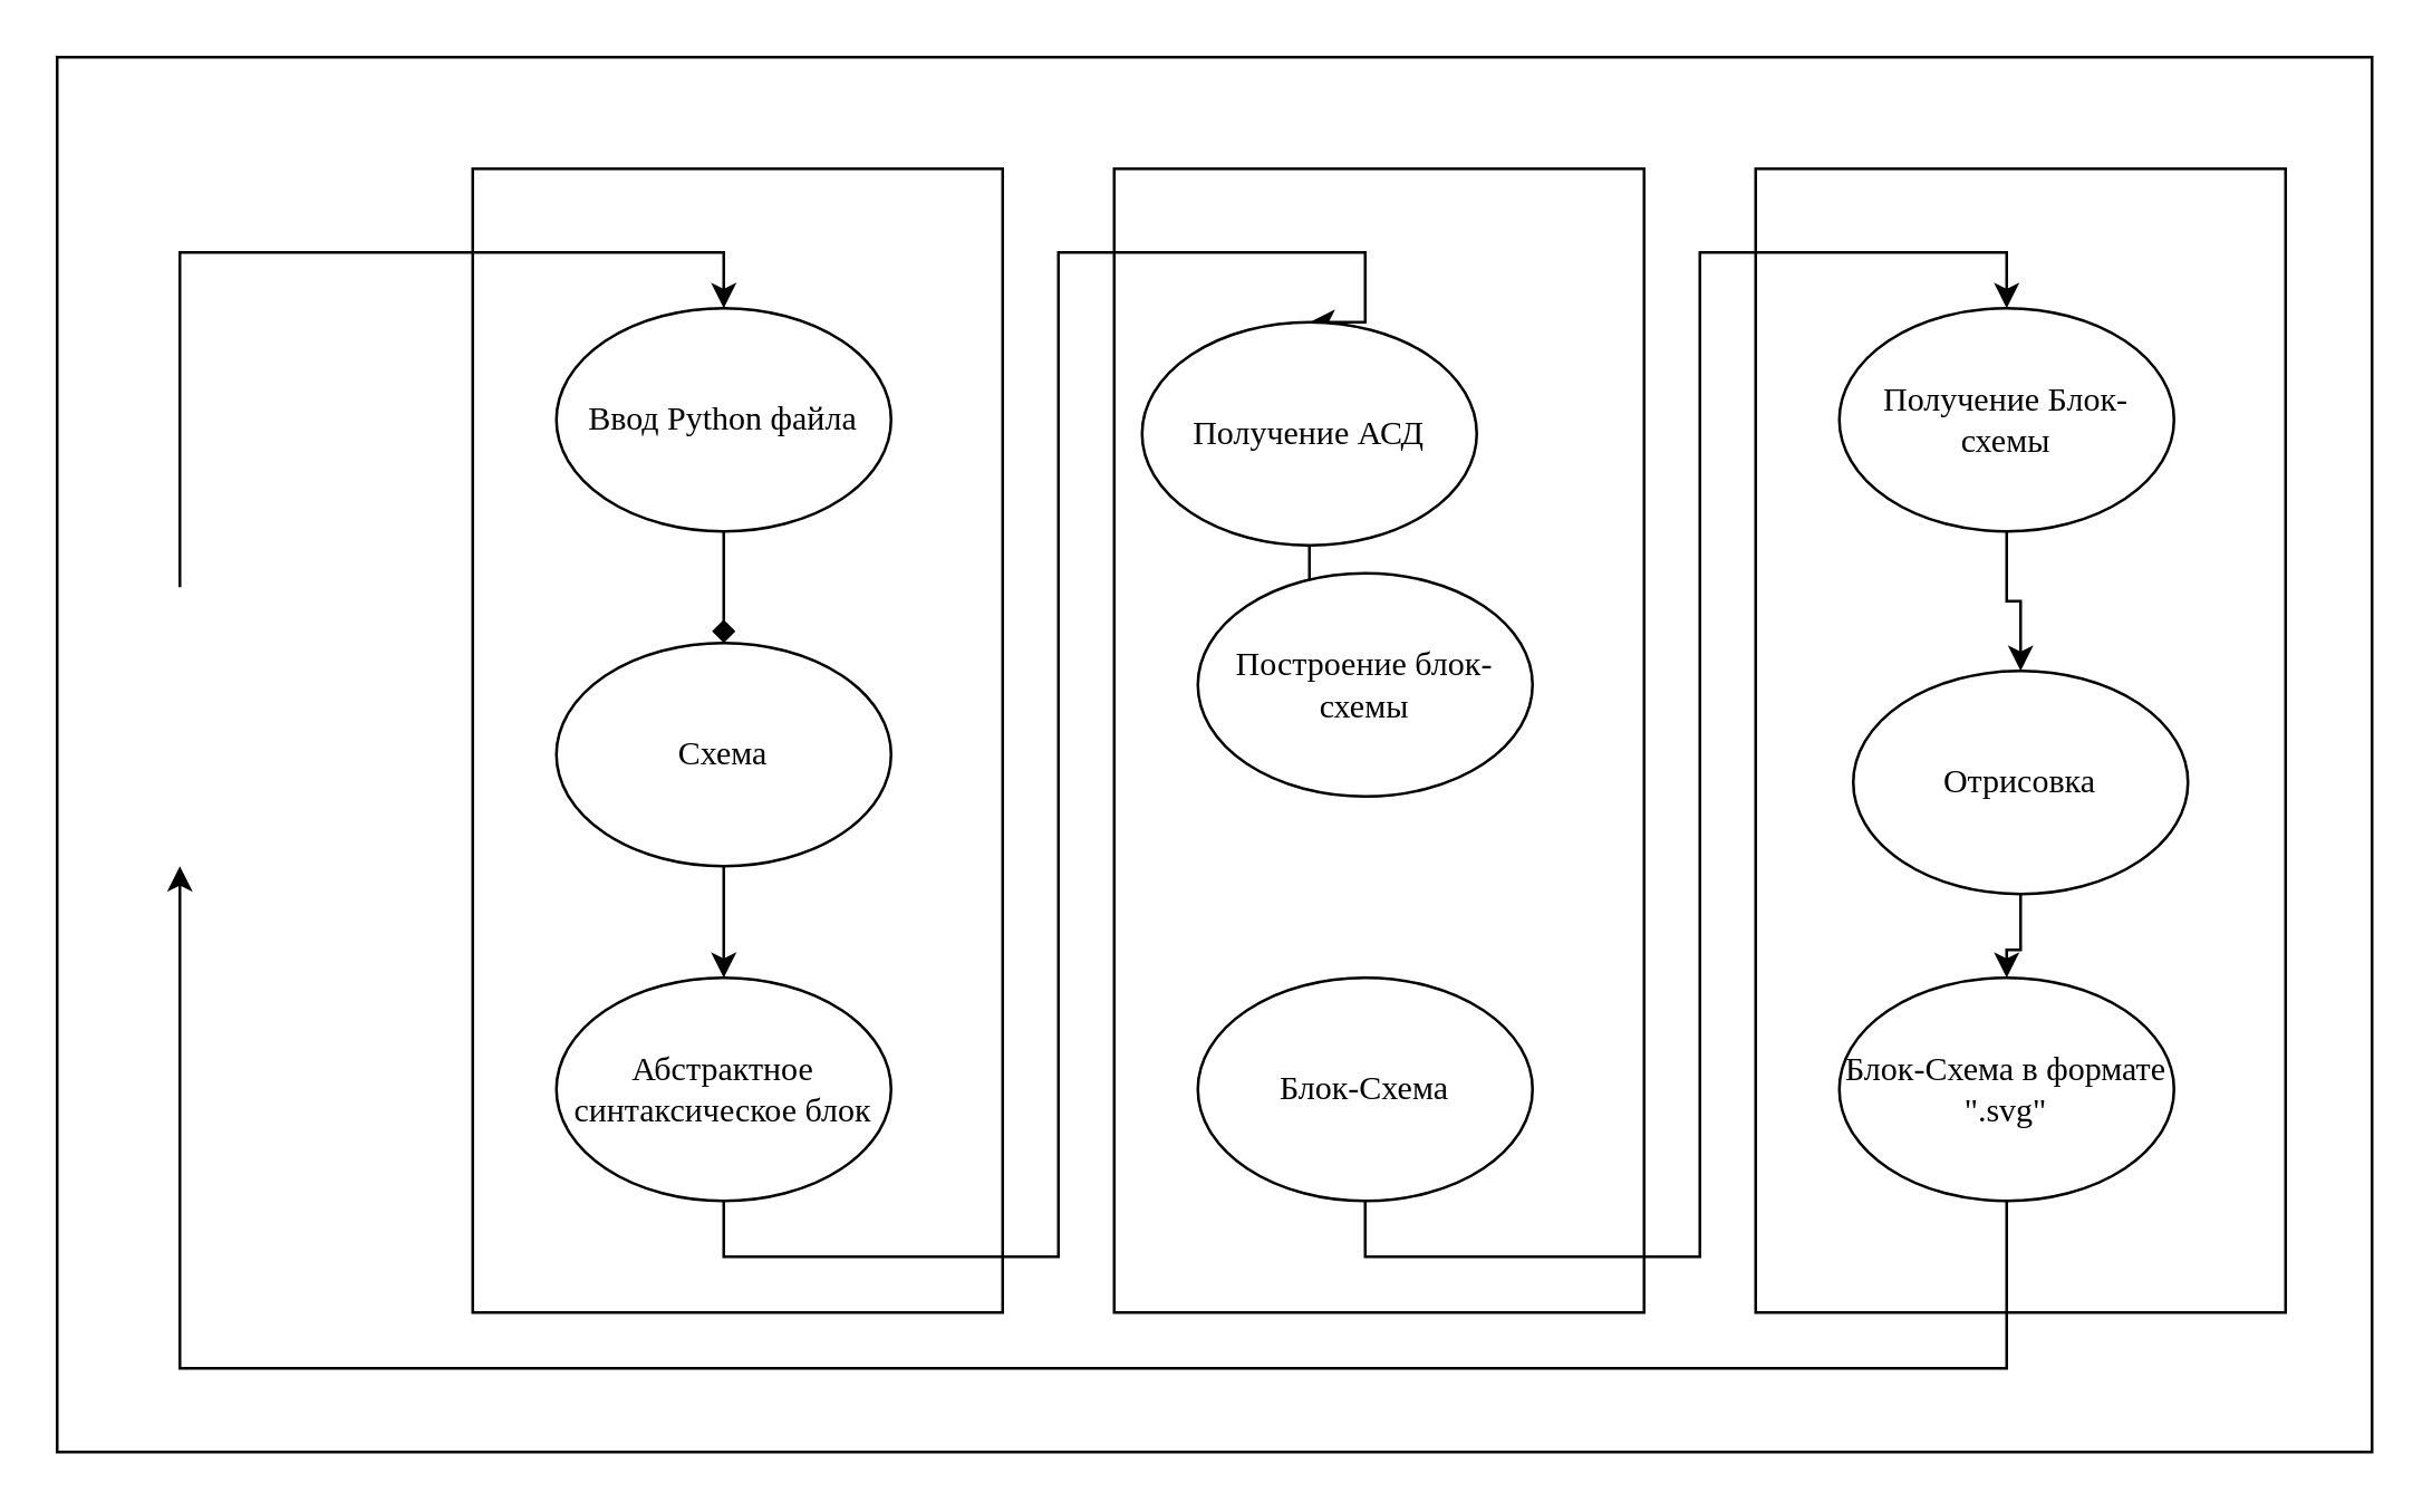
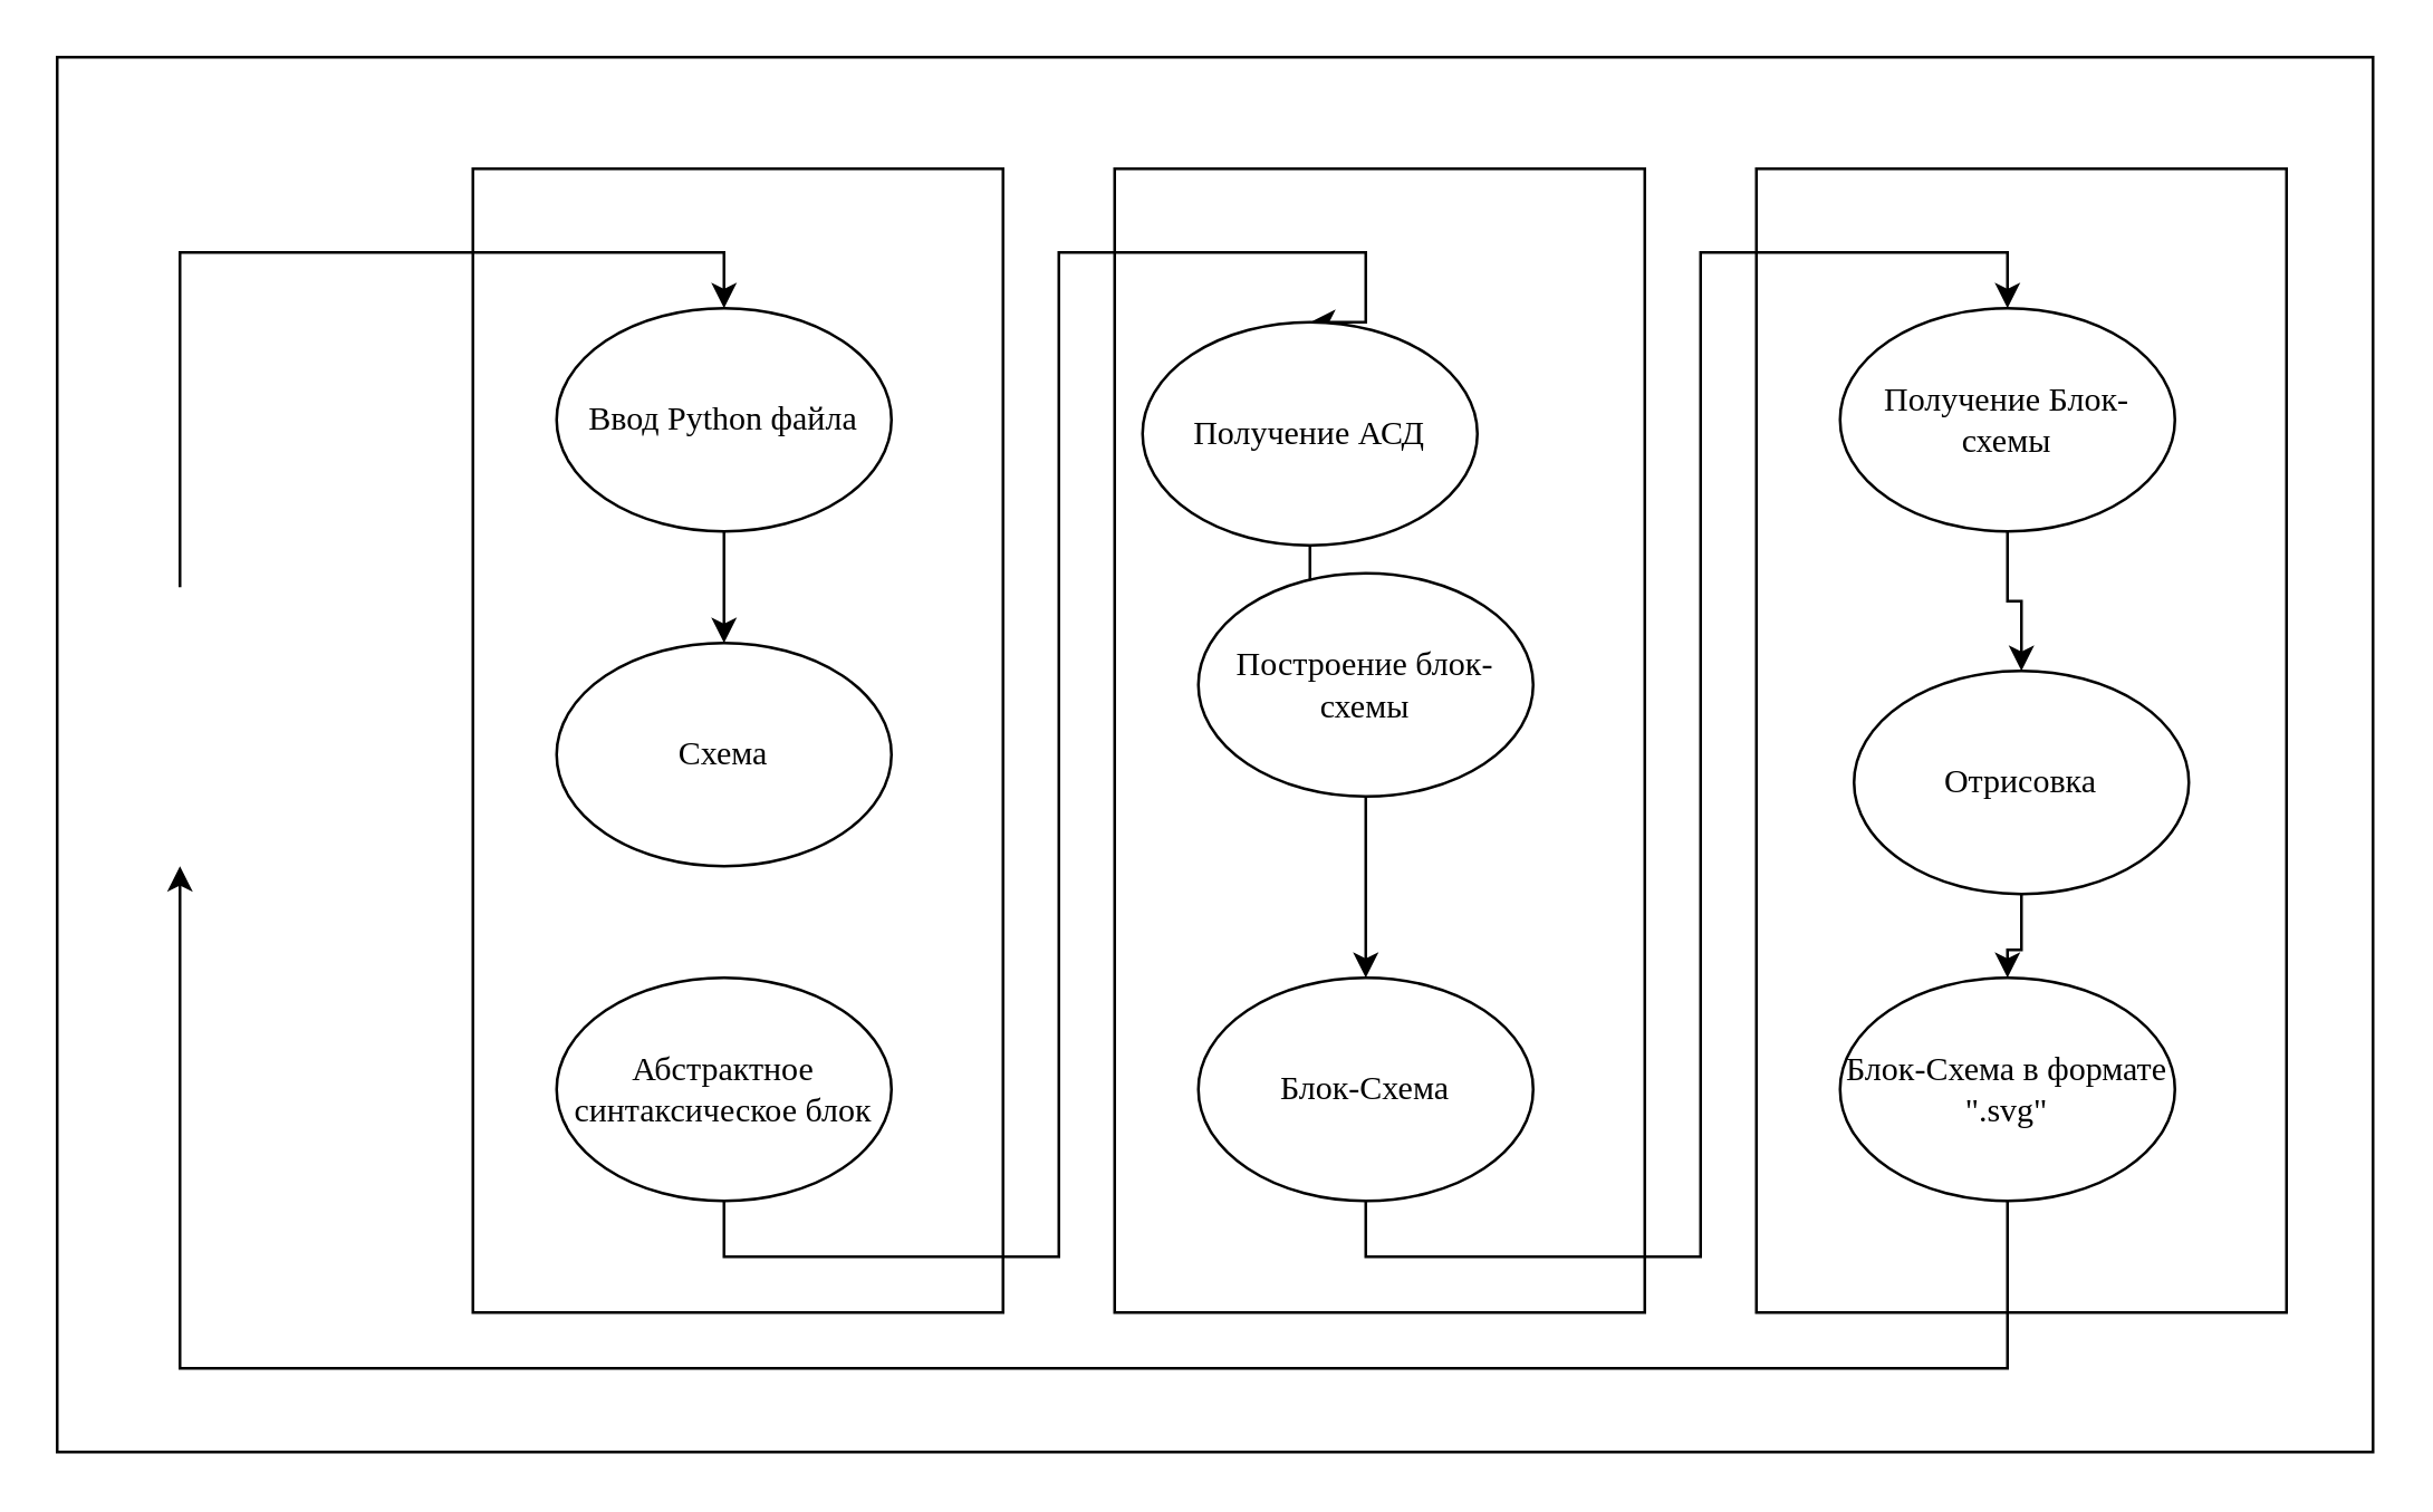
  <mxCell id="0" />
  <mxCell id="1" parent="0" />
  <mxCell id="2" value="" style="rounded=0;whiteSpace=wrap;html=1;fontFamily=Times New Roman;" vertex="1" parent="1"><mxGeometry y="20" width="830" height="500" as="geometry" x="20" /></mxCell>
  <mxCell id="3" value="" style="rounded=0;whiteSpace=wrap;html=1;fontFamily=Times New Roman;" vertex="1" parent="1"><mxGeometry x="399" y="60" width="190" height="410" as="geometry" /></mxCell>
  <mxCell id="4" value="" style="rounded=0;whiteSpace=wrap;html=1;fontFamily=Times New Roman;" vertex="1" parent="1"><mxGeometry x="629" y="60" width="190" height="410" as="geometry" /></mxCell>
  <mxCell id="5" value="" style="rounded=0;whiteSpace=wrap;html=1;fontFamily=Times New Roman;" vertex="1" parent="1"><mxGeometry x="169" y="60" width="190" height="410" as="geometry" /></mxCell>
  <mxCell id="6" style="edgeStyle=orthogonalEdgeStyle;rounded=0;orthogonalLoop=1;jettySize=auto;html=1;fontFamily=Times New Roman;entryX=0.5;entryY=0;entryDx=0;entryDy=0;" edge="1" parent="1" target="8"><mxGeometry relative="1" as="geometry"><mxPoint x="64" y="37.931" as="targetPoint" /><mxPoint x="64" y="210" as="sourcePoint" /><Array as="points"><mxPoint x="64" y="90" /><mxPoint x="259" y="90" /></Array></mxGeometry></mxCell>
- <mxCell id="7" style="edgeStyle=orthogonalEdgeStyle;rounded=0;orthogonalLoop=1;jettySize=auto;html=1;entryX=0.5;entryY=0;entryDx=0;entryDy=0;fontFamily=Times New Roman;endArrow=diamond;" edge="1" parent="1" source="8" target="10"><mxGeometry relative="1" as="geometry" /></mxCell>
+ <mxCell id="7" style="edgeStyle=orthogonalEdgeStyle;rounded=0;orthogonalLoop=1;jettySize=auto;html=1;entryX=0.5;entryY=0;entryDx=0;entryDy=0;fontFamily=Times New Roman;" edge="1" parent="1" source="8" target="10"><mxGeometry relative="1" as="geometry" /></mxCell>
  <mxCell id="8" value="&lt;font&gt;Ввод Python файла&lt;/font&gt;" style="ellipse;whiteSpace=wrap;html=1;fontFamily=Times New Roman;" vertex="1" parent="1"><mxGeometry x="199" y="110" width="120" height="80" as="geometry" /></mxCell>
- <mxCell id="9" style="edgeStyle=orthogonalEdgeStyle;rounded=0;orthogonalLoop=1;jettySize=auto;html=1;fontFamily=Times New Roman;" edge="1" parent="1" source="10" target="12"><mxGeometry relative="1" as="geometry" /></mxCell>
  <mxCell id="10" value="Схема" style="ellipse;whiteSpace=wrap;html=1;fontFamily=Times New Roman;" vertex="1" parent="1"><mxGeometry x="199" y="230" width="120" height="80" as="geometry" /></mxCell>
  <mxCell id="11" style="edgeStyle=orthogonalEdgeStyle;rounded=0;orthogonalLoop=1;jettySize=auto;html=1;entryX=0.5;entryY=0;entryDx=0;entryDy=0;fontFamily=Times New Roman;exitX=0.5;exitY=1;exitDx=0;exitDy=0;" edge="1" parent="1" source="12" target="14"><mxGeometry relative="1" as="geometry"><Array as="points"><mxPoint x="259" y="450" /><mxPoint x="379" y="450" /><mxPoint x="379" y="90" /><mxPoint x="489" y="90" /></Array></mxGeometry></mxCell>
  <mxCell id="12" value="&lt;span&gt;Абстрактное синтаксическое блок&lt;/span&gt;" style="ellipse;whiteSpace=wrap;html=1;fontFamily=Times New Roman;" vertex="1" parent="1"><mxGeometry x="199" y="350" width="120" height="80" as="geometry" /></mxCell>
  <mxCell id="13" style="edgeStyle=orthogonalEdgeStyle;rounded=0;orthogonalLoop=1;jettySize=auto;html=1;fontFamily=Times New Roman;" edge="1" parent="1" source="14" target="16"><mxGeometry relative="1" as="geometry" /></mxCell>
  <mxCell id="14" value="Получение АСД" style="ellipse;whiteSpace=wrap;html=1;fontFamily=Times New Roman;" vertex="1" parent="1"><mxGeometry x="409" y="115" width="120" height="80" as="geometry" /></mxCell>
+ <mxCell id="15" style="edgeStyle=orthogonalEdgeStyle;rounded=0;orthogonalLoop=1;jettySize=auto;html=1;fontFamily=Times New Roman;" edge="1" parent="1" source="16" target="18"><mxGeometry relative="1" as="geometry" /></mxCell>
  <mxCell id="16" value="Построение блок-схемы" style="ellipse;whiteSpace=wrap;html=1;fontFamily=Times New Roman;" vertex="1" parent="1"><mxGeometry x="429" y="205" width="120" height="80" as="geometry" /></mxCell>
  <mxCell id="17" style="edgeStyle=orthogonalEdgeStyle;rounded=0;orthogonalLoop=1;jettySize=auto;html=1;entryX=0.5;entryY=0;entryDx=0;entryDy=0;fontFamily=Times New Roman;exitX=0.5;exitY=1;exitDx=0;exitDy=0;" edge="1" parent="1" source="18" target="20"><mxGeometry relative="1" as="geometry"><Array as="points"><mxPoint x="489" y="450" /><mxPoint x="609" y="450" /><mxPoint x="609" y="90" /><mxPoint x="719" y="90" /></Array></mxGeometry></mxCell>
  <mxCell id="18" value="Блок-Схема" style="ellipse;whiteSpace=wrap;html=1;fontFamily=Times New Roman;" vertex="1" parent="1"><mxGeometry x="429" y="350" width="120" height="80" as="geometry" /></mxCell>
  <mxCell id="19" style="edgeStyle=orthogonalEdgeStyle;rounded=0;orthogonalLoop=1;jettySize=auto;html=1;fontFamily=Times New Roman;" edge="1" parent="1" source="20" target="22"><mxGeometry relative="1" as="geometry" /></mxCell>
  <mxCell id="20" value="Получение Блок-схемы" style="ellipse;whiteSpace=wrap;html=1;fontFamily=Times New Roman;" vertex="1" parent="1"><mxGeometry x="659" y="110" width="120" height="80" as="geometry" /></mxCell>
  <mxCell id="21" style="edgeStyle=orthogonalEdgeStyle;rounded=0;orthogonalLoop=1;jettySize=auto;html=1;entryX=0.5;entryY=0;entryDx=0;entryDy=0;fontFamily=Times New Roman;" edge="1" parent="1" source="22" target="24"><mxGeometry relative="1" as="geometry" /></mxCell>
  <mxCell id="22" value="Отрисовка" style="ellipse;whiteSpace=wrap;html=1;fontFamily=Times New Roman;" vertex="1" parent="1"><mxGeometry x="664" y="240" width="120" height="80" as="geometry" /></mxCell>
  <mxCell id="23" style="edgeStyle=orthogonalEdgeStyle;rounded=0;orthogonalLoop=1;jettySize=auto;html=1;fontFamily=Times New Roman;exitX=0.5;exitY=1;exitDx=0;exitDy=0;" edge="1" parent="1" source="24"><mxGeometry relative="1" as="geometry"><mxPoint x="64" y="310" as="targetPoint" /><Array as="points"><mxPoint x="719" y="490" /><mxPoint x="64" y="490" /></Array></mxGeometry></mxCell>
  <mxCell id="24" value="Блок-Схема в формате &quot;.svg&quot;" style="ellipse;whiteSpace=wrap;html=1;fontFamily=Times New Roman;" vertex="1" parent="1"><mxGeometry x="659" y="350" width="120" height="80" as="geometry" /></mxCell>
